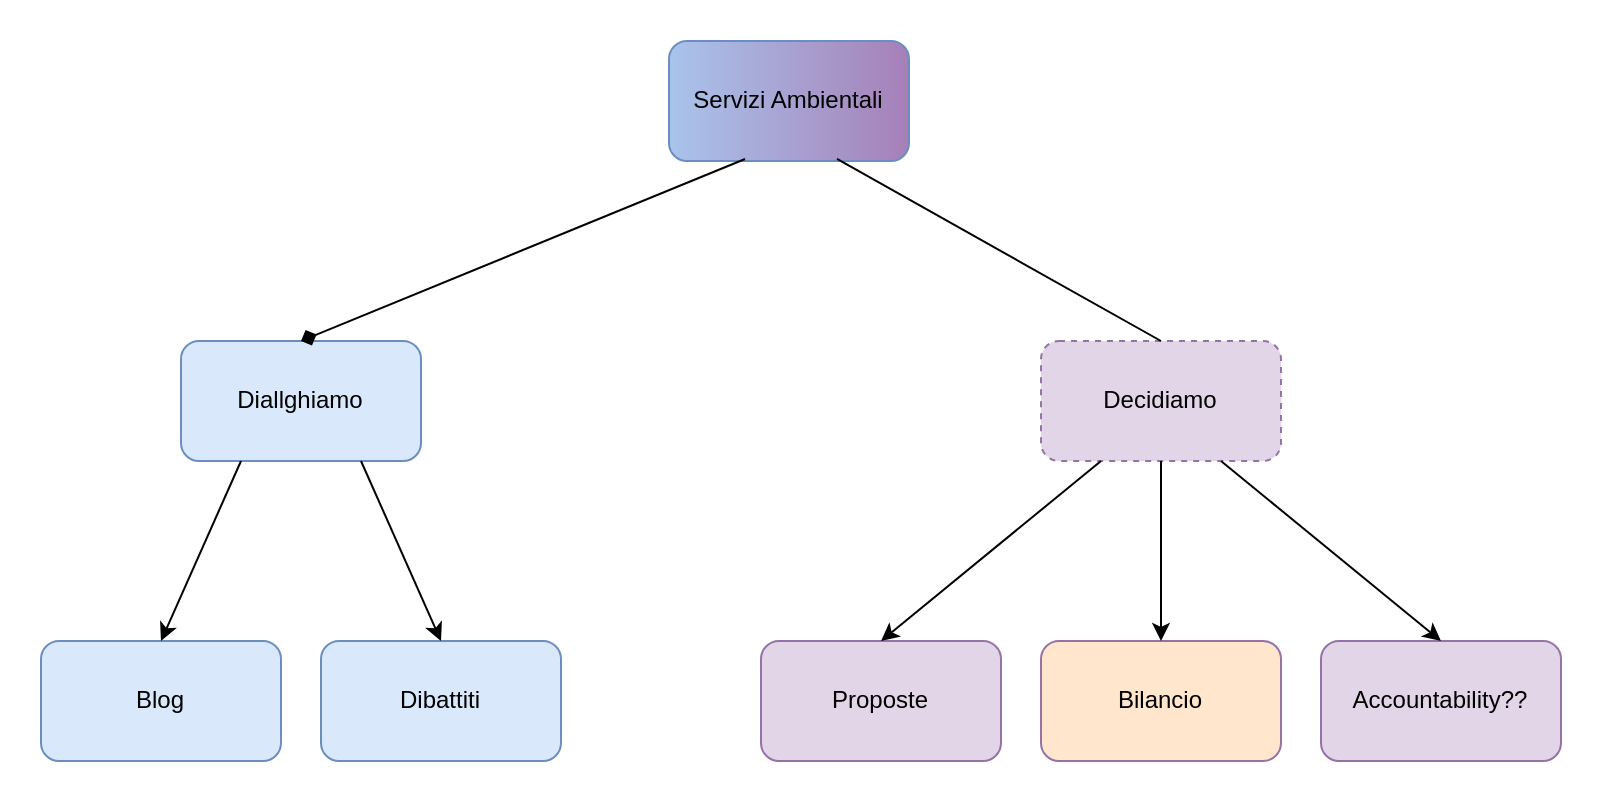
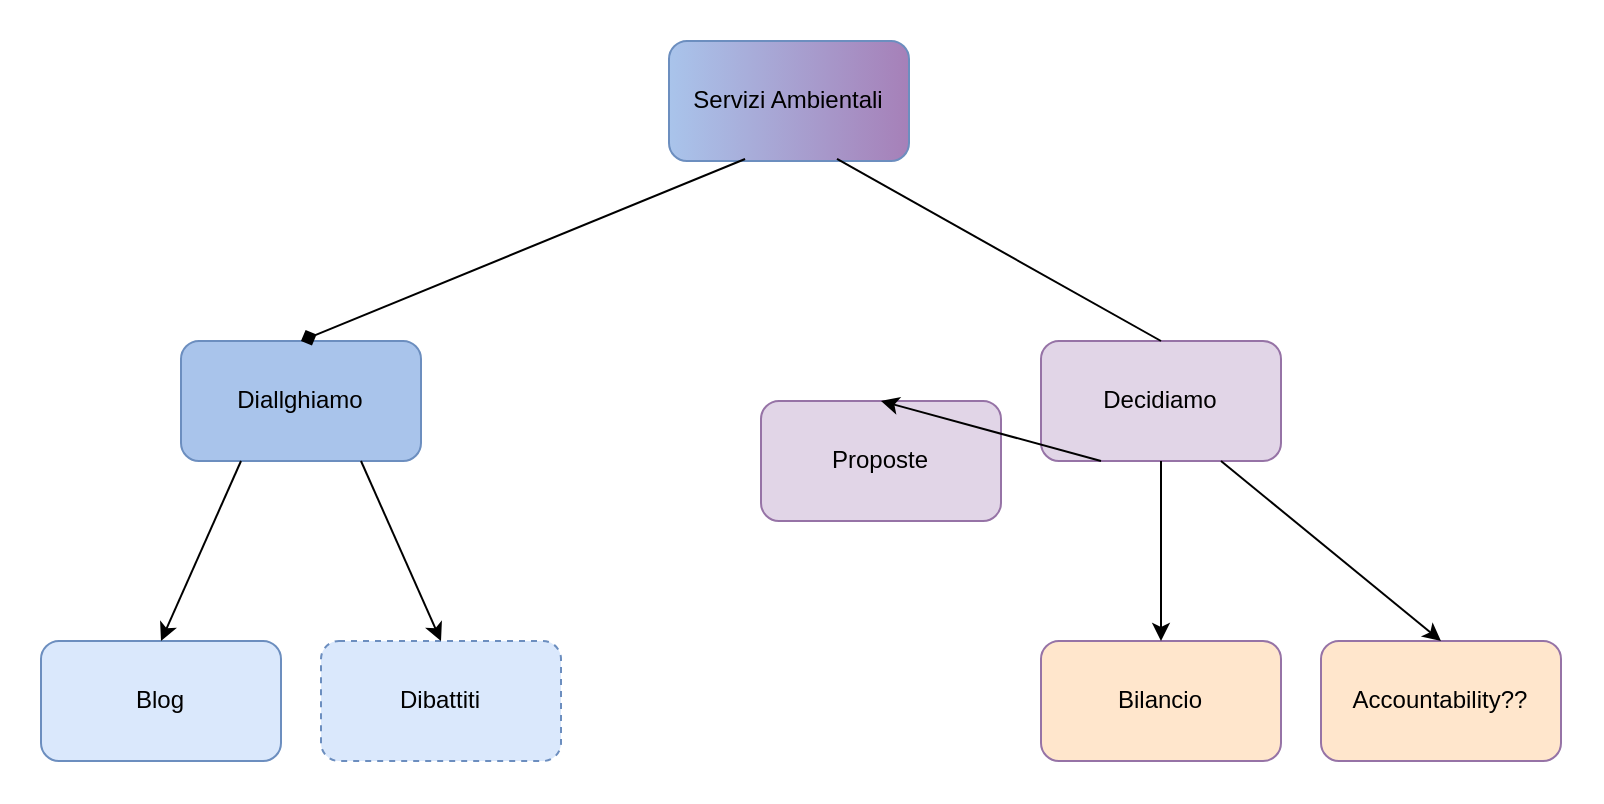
  <mxCell id="0" />
  <mxCell id="1" parent="0" />
  <mxCell id="2" value="Servizi Ambientali" style="rounded=1;whiteSpace=wrap;html=1;strokeColor=#6c8ebf;gradientDirection=east;fillColor=#A9C4EB;gradientColor=#A680B8;" parent="1" vertex="1"><mxGeometry x="334" y="20" width="120" height="60" as="geometry" /></mxCell>
- <mxCell id="3" value="Decidiamo" style="rounded=1;whiteSpace=wrap;html=1;fillColor=#e1d5e7;strokeColor=#9673a6;dashed=1;" parent="1" vertex="1"><mxGeometry x="520" y="170" width="120" height="60" as="geometry" /></mxCell>
- <mxCell id="4" value="Diallghiamo" style="rounded=1;whiteSpace=wrap;html=1;fillColor=#dae8fc;strokeColor=#6c8ebf;" parent="1" vertex="1"><mxGeometry x="90" y="170" width="120" height="60" as="geometry" /></mxCell>
- <mxCell id="5" value="Dibattiti" style="rounded=1;whiteSpace=wrap;html=1;fillColor=#dae8fc;strokeColor=#6c8ebf;" parent="1" vertex="1"><mxGeometry x="160" y="320" width="120" height="60" as="geometry" /></mxCell>
+ <mxCell id="3" value="Decidiamo" style="rounded=1;whiteSpace=wrap;html=1;fillColor=#e1d5e7;strokeColor=#9673a6;" parent="1" vertex="1"><mxGeometry x="520" y="170" width="120" height="60" as="geometry" /></mxCell>
+ <mxCell id="4" value="Diallghiamo" style="rounded=1;whiteSpace=wrap;html=1;fillColor=#a9c4eb;strokeColor=#6c8ebf;" parent="1" vertex="1"><mxGeometry x="90" y="170" width="120" height="60" as="geometry" /></mxCell>
+ <mxCell id="5" value="Dibattiti" style="rounded=1;whiteSpace=wrap;html=1;fillColor=#dae8fc;strokeColor=#6c8ebf;dashed=1;" parent="1" vertex="1"><mxGeometry x="160" y="320" width="120" height="60" as="geometry" /></mxCell>
  <mxCell id="6" value="Blog" style="rounded=1;whiteSpace=wrap;html=1;fillColor=#dae8fc;strokeColor=#6c8ebf;" parent="1" vertex="1"><mxGeometry x="20" y="320" width="120" height="60" as="geometry" /></mxCell>
- <mxCell id="7" value="Accountability??" style="rounded=1;whiteSpace=wrap;html=1;fillColor=#e1d5e7;strokeColor=#9673a6;" parent="1" vertex="1"><mxGeometry x="660" y="320" width="120" height="60" as="geometry" /></mxCell>
+ <mxCell id="7" value="Accountability??" style="rounded=1;whiteSpace=wrap;html=1;fillColor=#ffe6cc;strokeColor=#9673a6;" parent="1" vertex="1"><mxGeometry x="660" y="320" width="120" height="60" as="geometry" /></mxCell>
  <mxCell id="8" value="Bilancio" style="rounded=1;whiteSpace=wrap;html=1;fillColor=#ffe6cc;strokeColor=#9673a6;" parent="1" vertex="1"><mxGeometry x="520" y="320" width="120" height="60" as="geometry" /></mxCell>
- <mxCell id="9" value="Proposte" style="rounded=1;whiteSpace=wrap;html=1;fillColor=#e1d5e7;strokeColor=#9673a6;" parent="1" vertex="1"><mxGeometry x="380" y="320" width="120" height="60" as="geometry" /></mxCell>
+ <mxCell id="9" value="Proposte" style="rounded=1;whiteSpace=wrap;html=1;fillColor=#e1d5e7;strokeColor=#9673a6;" parent="1" vertex="1"><mxGeometry x="380" y="200" width="120" height="60" as="geometry" /></mxCell>
  <mxCell id="10" value="" style="endArrow=diamond;html=1;exitX=0.317;exitY=0.983;exitDx=0;exitDy=0;exitPerimeter=0;entryX=0.5;entryY=0;entryDx=0;entryDy=0;" parent="1" source="2" target="4" edge="1"><mxGeometry width="50" height="50" relative="1" as="geometry"><mxPoint x="370" y="190" as="sourcePoint" /><mxPoint x="420" y="140" as="targetPoint" /></mxGeometry></mxCell>
  <mxCell id="11" value="" style="endArrow=none;html=1;exitX=0.7;exitY=0.983;exitDx=0;exitDy=0;exitPerimeter=0;entryX=0.5;entryY=0;entryDx=0;entryDy=0;" parent="1" source="2" target="3" edge="1"><mxGeometry width="50" height="50" relative="1" as="geometry"><mxPoint x="382.04" y="98.98" as="sourcePoint" /><mxPoint x="160" y="180" as="targetPoint" /></mxGeometry></mxCell>
  <mxCell id="12" value="" style="endArrow=classic;html=1;exitX=0.25;exitY=1;exitDx=0;exitDy=0;entryX=0.5;entryY=0;entryDx=0;entryDy=0;" parent="1" source="4" target="6" edge="1"><mxGeometry width="50" height="50" relative="1" as="geometry"><mxPoint x="392.04" y="108.98" as="sourcePoint" /><mxPoint x="170" y="190" as="targetPoint" /></mxGeometry></mxCell>
  <mxCell id="13" value="" style="endArrow=classic;html=1;exitX=0.75;exitY=1;exitDx=0;exitDy=0;entryX=0.5;entryY=0;entryDx=0;entryDy=0;" parent="1" source="4" target="5" edge="1"><mxGeometry width="50" height="50" relative="1" as="geometry"><mxPoint x="402.04" y="118.98" as="sourcePoint" /><mxPoint x="180" y="200" as="targetPoint" /></mxGeometry></mxCell>
  <mxCell id="14" value="" style="endArrow=classic;html=1;exitX=0.25;exitY=1;exitDx=0;exitDy=0;entryX=0.5;entryY=0;entryDx=0;entryDy=0;" parent="1" source="3" target="9" edge="1"><mxGeometry width="50" height="50" relative="1" as="geometry"><mxPoint x="582.04" y="220" as="sourcePoint" /><mxPoint x="360" y="301.02" as="targetPoint" /></mxGeometry></mxCell>
  <mxCell id="15" value="" style="endArrow=classic;html=1;exitX=0.5;exitY=1;exitDx=0;exitDy=0;entryX=0.5;entryY=0;entryDx=0;entryDy=0;" parent="1" source="3" target="8" edge="1"><mxGeometry width="50" height="50" relative="1" as="geometry"><mxPoint x="422.04" y="138.98" as="sourcePoint" /><mxPoint x="200" y="220" as="targetPoint" /></mxGeometry></mxCell>
  <mxCell id="16" value="" style="endArrow=classic;html=1;exitX=0.75;exitY=1;exitDx=0;exitDy=0;entryX=0.5;entryY=0;entryDx=0;entryDy=0;" parent="1" source="3" target="7" edge="1"><mxGeometry width="50" height="50" relative="1" as="geometry"><mxPoint x="432.04" y="148.98" as="sourcePoint" /><mxPoint x="210" y="230" as="targetPoint" /></mxGeometry></mxCell>
